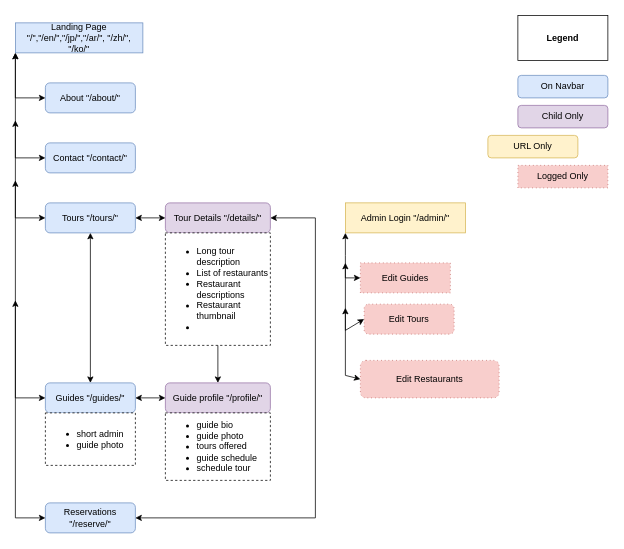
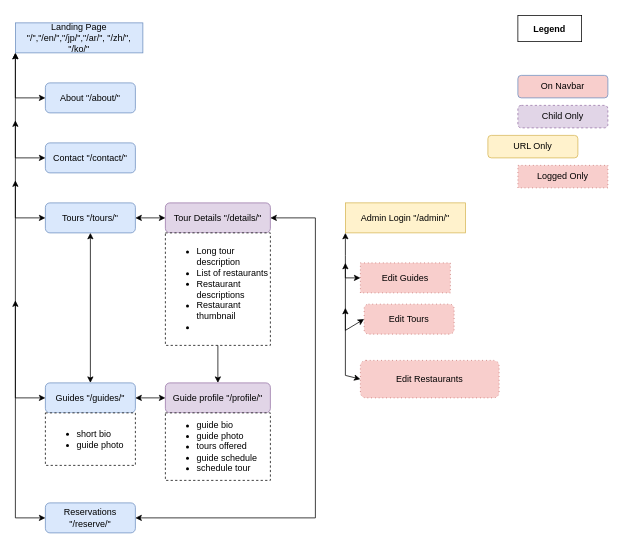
  <mxCell id="0" />
  <mxCell id="1" parent="0" />
  <mxCell id="2" value="Landing Page &quot;/&quot;,&quot;/en/&quot;,&quot;/jp/&quot;,&quot;/ar/&quot;, &quot;/zh/&quot;, &quot;/ko/&quot;" style="rounded=0;whiteSpace=wrap;html=1;fillColor=#dae8fc;strokeColor=#6c8ebf;" parent="1" vertex="1"><mxGeometry x="20" y="30" width="170" height="40" as="geometry" /></mxCell>
  <mxCell id="3" value="Admin Login &quot;/admin/&quot;" style="rounded=0;whiteSpace=wrap;html=1;fillColor=#fff2cc;strokeColor=#d6b656;" parent="1" vertex="1"><mxGeometry x="460" y="270" width="160" height="40" as="geometry" /></mxCell>
  <mxCell id="4" value="About &quot;/about/&quot;" style="rounded=1;whiteSpace=wrap;html=1;fillColor=#dae8fc;strokeColor=#6c8ebf;" parent="1" vertex="1"><mxGeometry x="60" y="110" width="120" height="40" as="geometry" /></mxCell>
  <mxCell id="5" value="Contact &quot;/contact/&quot;" style="rounded=1;whiteSpace=wrap;html=1;fillColor=#dae8fc;strokeColor=#6c8ebf;" parent="1" vertex="1"><mxGeometry x="60" y="190" width="120" height="40" as="geometry" /></mxCell>
  <mxCell id="6" value="" style="endArrow=classic;startArrow=classic;html=1;rounded=0;entryX=0;entryY=1;entryDx=0;entryDy=0;exitX=0;exitY=0.5;exitDx=0;exitDy=0;" parent="1" source="4" target="2" edge="1"><mxGeometry width="50" height="50" relative="1" as="geometry"><mxPoint x="20" y="140" as="sourcePoint" /><mxPoint x="50" y="100" as="targetPoint" /><Array as="points"><mxPoint x="20" y="130" /></Array></mxGeometry></mxCell>
  <mxCell id="7" value="" style="endArrow=classic;startArrow=classic;html=1;rounded=0;entryX=0;entryY=0.5;entryDx=0;entryDy=0;exitX=0;exitY=1;exitDx=0;exitDy=0;" parent="1" source="2" target="5" edge="1"><mxGeometry width="50" height="50" relative="1" as="geometry"><mxPoint x="20" y="70" as="sourcePoint" /><mxPoint x="60" y="190" as="targetPoint" /><Array as="points"><mxPoint x="20" y="210" /></Array></mxGeometry></mxCell>
  <mxCell id="8" value="Tours &quot;/tours/&quot;" style="rounded=1;whiteSpace=wrap;html=1;fillColor=#dae8fc;strokeColor=#6c8ebf;" parent="1" vertex="1"><mxGeometry x="60" y="270" width="120" height="40" as="geometry" /></mxCell>
  <mxCell id="9" value="" style="endArrow=classic;startArrow=classic;html=1;rounded=0;exitX=0;exitY=0.5;exitDx=0;exitDy=0;" parent="1" source="8" edge="1"><mxGeometry width="50" height="50" relative="1" as="geometry"><mxPoint x="380" y="290" as="sourcePoint" /><mxPoint x="20" y="160" as="targetPoint" /><Array as="points"><mxPoint x="20" y="290" /></Array></mxGeometry></mxCell>
  <mxCell id="10" value="Guides &quot;/guides/&quot;" style="rounded=1;whiteSpace=wrap;html=1;fillColor=#dae8fc;strokeColor=#6c8ebf;" parent="1" vertex="1"><mxGeometry x="60" y="510" width="120" height="40" as="geometry" /></mxCell>
  <mxCell id="11" value="" style="endArrow=classic;startArrow=classic;html=1;rounded=0;entryX=0;entryY=0.5;entryDx=0;entryDy=0;" parent="1" target="10" edge="1"><mxGeometry width="50" height="50" relative="1" as="geometry"><mxPoint x="20" y="240" as="sourcePoint" /><mxPoint x="70" y="350" as="targetPoint" /><Array as="points"><mxPoint x="20" y="530" /></Array></mxGeometry></mxCell>
  <mxCell id="12" value="" style="endArrow=classic;startArrow=classic;html=1;rounded=0;exitX=0.5;exitY=0;exitDx=0;exitDy=0;entryX=0.5;entryY=1;entryDx=0;entryDy=0;" parent="1" source="10" target="8" edge="1"><mxGeometry width="50" height="50" relative="1" as="geometry"><mxPoint x="140" y="350" as="sourcePoint" /><mxPoint x="190" y="300" as="targetPoint" /></mxGeometry></mxCell>
  <mxCell id="13" value="Tour Details &quot;/details/&quot;" style="rounded=1;whiteSpace=wrap;html=1;fillColor=#e1d5e7;strokeColor=#9673a6;" parent="1" vertex="1"><mxGeometry x="220" y="270" width="140" height="40" as="geometry" /></mxCell>
  <mxCell id="14" value="" style="endArrow=classic;startArrow=classic;html=1;rounded=0;entryX=0;entryY=0.5;entryDx=0;entryDy=0;exitX=1;exitY=0.5;exitDx=0;exitDy=0;" parent="1" source="8" target="13" edge="1"><mxGeometry width="50" height="50" relative="1" as="geometry"><mxPoint x="240" y="220" as="sourcePoint" /><mxPoint x="290" y="170" as="targetPoint" /></mxGeometry></mxCell>
  <mxCell id="15" value="Guide profile &quot;/profile/&quot;" style="rounded=1;whiteSpace=wrap;html=1;fillColor=#e1d5e7;strokeColor=#9673a6;" parent="1" vertex="1"><mxGeometry x="220" y="510" width="140" height="40" as="geometry" /></mxCell>
  <mxCell id="16" value="" style="endArrow=classic;startArrow=classic;html=1;rounded=0;entryX=0;entryY=0.5;entryDx=0;entryDy=0;exitX=1;exitY=0.5;exitDx=0;exitDy=0;" parent="1" source="10" target="15" edge="1"><mxGeometry width="50" height="50" relative="1" as="geometry"><mxPoint x="400" y="310" as="sourcePoint" /><mxPoint x="450" y="260" as="targetPoint" /></mxGeometry></mxCell>
  <mxCell id="17" value="" style="endArrow=classic;html=1;rounded=0;exitX=0.5;exitY=1;exitDx=0;exitDy=0;entryX=0.5;entryY=0;entryDx=0;entryDy=0;" parent="1" source="13" target="15" edge="1"><mxGeometry width="50" height="50" relative="1" as="geometry"><mxPoint x="380" y="310" as="sourcePoint" /><mxPoint x="430" y="260" as="targetPoint" /></mxGeometry></mxCell>
  <mxCell id="18" value="&lt;ul&gt;&lt;li&gt;guide bio&lt;/li&gt;&lt;li&gt;guide photo&lt;/li&gt;&lt;li&gt;tours offered&lt;/li&gt;&lt;li&gt;guide schedule&lt;/li&gt;&lt;li&gt;schedule tour&lt;/li&gt;&lt;/ul&gt;" style="rounded=0;whiteSpace=wrap;html=1;dashed=1;align=left;" parent="1" vertex="1"><mxGeometry x="220" y="550" width="140" height="90" as="geometry" /></mxCell>
- <mxCell id="19" value="&lt;ul&gt;&lt;li&gt;short admin&lt;/li&gt;&lt;li&gt;guide photo&lt;/li&gt;&lt;/ul&gt;" style="rounded=0;whiteSpace=wrap;html=1;dashed=1;align=left;" parent="1" vertex="1"><mxGeometry x="60" y="550" width="120" height="70" as="geometry" /></mxCell>
+ <mxCell id="19" value="&lt;ul&gt;&lt;li&gt;short bio&lt;/li&gt;&lt;li&gt;guide photo&lt;/li&gt;&lt;/ul&gt;" style="rounded=0;whiteSpace=wrap;html=1;dashed=1;align=left;" parent="1" vertex="1"><mxGeometry x="60" y="550" width="120" height="70" as="geometry" /></mxCell>
  <mxCell id="20" value="&lt;ul&gt;&lt;li&gt;Long tour description&lt;/li&gt;&lt;li&gt;List of restaurants&lt;/li&gt;&lt;li&gt;Restaurant descriptions&lt;/li&gt;&lt;li&gt;Restaurant thumbnail&lt;/li&gt;&lt;li&gt;&lt;br&gt;&lt;/li&gt;&lt;/ul&gt;" style="rounded=0;whiteSpace=wrap;html=1;dashed=1;align=left;" parent="1" vertex="1"><mxGeometry x="220" y="310" width="140" height="150" as="geometry" /></mxCell>
  <mxCell id="21" value="Edit Restaurants" style="rounded=1;whiteSpace=wrap;html=1;fillColor=#f8cecc;strokeColor=#b85450;dashed=1;dashPattern=1 4;" parent="1" vertex="1"><mxGeometry x="480" y="480" width="185" height="50" as="geometry" /></mxCell>
  <mxCell id="22" value="Edit Tours" style="rounded=1;whiteSpace=wrap;html=1;fillColor=#f8cecc;strokeColor=#b85450;dashed=1;dashPattern=1 4;" parent="1" vertex="1"><mxGeometry x="485" y="405" width="120" height="40" as="geometry" /></mxCell>
  <mxCell id="23" value="Edit Guides" style="whiteSpace=wrap;html=1;fillColor=#f8cecc;strokeColor=#b85450;dashed=1;dashPattern=1 4;rounded=0;" parent="1" vertex="1"><mxGeometry x="480" y="350" width="120" height="40" as="geometry" /></mxCell>
- <mxCell id="24" value="&lt;b&gt;Legend&lt;br&gt;&lt;/b&gt;" style="rounded=0;whiteSpace=wrap;html=1;" parent="1" vertex="1"><mxGeometry x="690" y="20" width="120" height="60" as="geometry" /></mxCell>
- <mxCell id="25" value="On Navbar" style="rounded=1;whiteSpace=wrap;html=1;fillColor=#dae8fc;strokeColor=#6c8ebf;" parent="1" vertex="1"><mxGeometry x="690" y="100" width="120" height="30" as="geometry" /></mxCell>
+ <mxCell id="24" value="&lt;b&gt;Legend&lt;br&gt;&lt;/b&gt;" style="rounded=0;whiteSpace=wrap;html=1;" parent="1" vertex="1"><mxGeometry x="690" y="20" width="85" height="35" as="geometry" /></mxCell>
+ <mxCell id="25" value="On Navbar" style="rounded=1;whiteSpace=wrap;html=1;fillColor=#f8cecc;strokeColor=#6c8ebf;" parent="1" vertex="1"><mxGeometry x="690" y="100" width="120" height="30" as="geometry" /></mxCell>
  <mxCell id="26" value="URL Only" style="rounded=1;whiteSpace=wrap;html=1;fillColor=#fff2cc;strokeColor=#d6b656;" parent="1" vertex="1"><mxGeometry x="650" y="180" width="120" height="30" as="geometry" /></mxCell>
  <mxCell id="27" value="Reservations &quot;/reserve/&quot;" style="rounded=1;whiteSpace=wrap;html=1;fillColor=#dae8fc;strokeColor=#6c8ebf;" parent="1" vertex="1"><mxGeometry x="60" y="670" width="120" height="40" as="geometry" /></mxCell>
  <mxCell id="28" value="" style="endArrow=classic;startArrow=classic;html=1;rounded=0;entryX=0;entryY=0.5;entryDx=0;entryDy=0;" parent="1" target="27" edge="1"><mxGeometry width="50" height="50" relative="1" as="geometry"><mxPoint x="20" y="400" as="sourcePoint" /><mxPoint x="40" y="670" as="targetPoint" /><Array as="points"><mxPoint x="20" y="690" /></Array></mxGeometry></mxCell>
- <mxCell id="29" value="Child Only" style="rounded=1;whiteSpace=wrap;html=1;fillColor=#e1d5e7;strokeColor=#9673a6;" parent="1" vertex="1"><mxGeometry x="690" y="140" width="120" height="30" as="geometry" /></mxCell>
+ <mxCell id="29" value="Child Only" style="rounded=1;whiteSpace=wrap;html=1;fillColor=#e1d5e7;strokeColor=#9673a6;dashed=1;" parent="1" vertex="1"><mxGeometry x="690" y="140" width="120" height="30" as="geometry" /></mxCell>
  <mxCell id="30" value="Logged Only" style="whiteSpace=wrap;html=1;fillColor=#f8cecc;strokeColor=#b85450;dashed=1;dashPattern=1 4;rounded=0;" parent="1" vertex="1"><mxGeometry x="690" y="220" width="120" height="30" as="geometry" /></mxCell>
  <mxCell id="31" value="" style="endArrow=classic;startArrow=classic;html=1;rounded=0;exitX=0;exitY=0.5;exitDx=0;exitDy=0;" parent="1" source="21" edge="1"><mxGeometry width="50" height="50" relative="1" as="geometry"><mxPoint x="460" y="520" as="sourcePoint" /><mxPoint x="460" y="410" as="targetPoint" /><Array as="points"><mxPoint x="460" y="500" /></Array></mxGeometry></mxCell>
  <mxCell id="32" value="" style="endArrow=classic;startArrow=classic;html=1;rounded=0;entryX=0;entryY=0.5;entryDx=0;entryDy=0;" parent="1" target="22" edge="1"><mxGeometry width="50" height="50" relative="1" as="geometry"><mxPoint x="460" y="350" as="sourcePoint" /><mxPoint x="440" y="480" as="targetPoint" /><Array as="points"><mxPoint x="460" y="440" /></Array></mxGeometry></mxCell>
  <mxCell id="33" value="" style="endArrow=classic;startArrow=classic;html=1;rounded=0;entryX=0;entryY=0.5;entryDx=0;entryDy=0;exitX=0;exitY=1;exitDx=0;exitDy=0;" parent="1" source="3" target="23" edge="1"><mxGeometry width="50" height="50" relative="1" as="geometry"><mxPoint x="340" y="380" as="sourcePoint" /><mxPoint x="390" y="330" as="targetPoint" /><Array as="points"><mxPoint x="460" y="340" /><mxPoint x="460" y="370" /></Array></mxGeometry></mxCell>
  <mxCell id="34" value="" style="endArrow=classic;startArrow=classic;html=1;rounded=0;entryX=1;entryY=0.5;entryDx=0;entryDy=0;" edge="1" parent="1" source="13" target="27"><mxGeometry width="50" height="50" relative="1" as="geometry"><mxPoint x="360" y="340" as="sourcePoint" /><mxPoint x="430" y="760" as="targetPoint" /><Array as="points"><mxPoint x="420" y="290" /><mxPoint x="420" y="690" /></Array></mxGeometry></mxCell>
